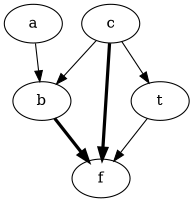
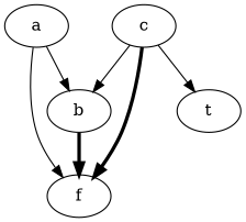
  digraph {
    a
    b
    f
    c
    t
    a -> b
-   t -> f
+   a -> f
    b -> f [penwidth=3]
    c -> b
    c -> f [penwidth=3]
    c -> t
  }
